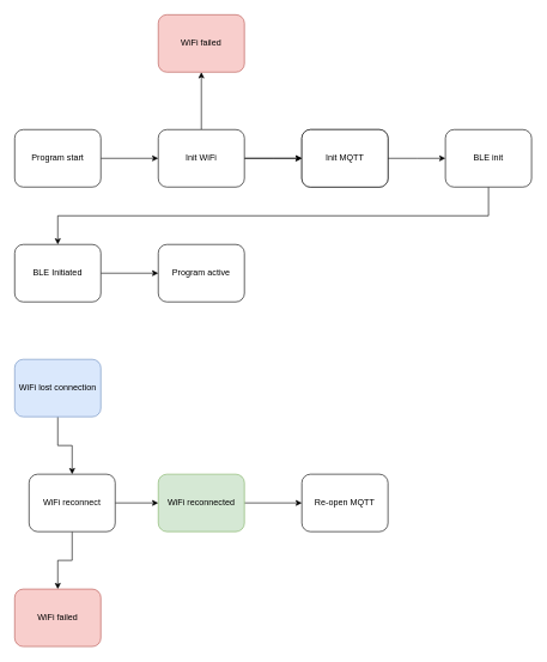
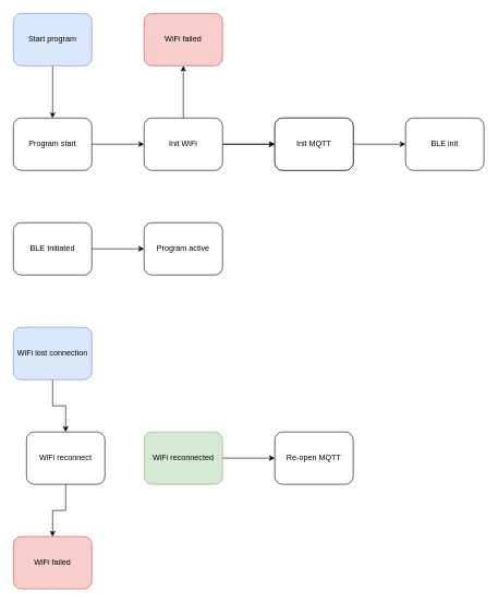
  <mxCell id="0" />
  <mxCell id="1" parent="0" />
+ <mxCell id="2" value="" style="edgeStyle=orthogonalEdgeStyle;rounded=0;orthogonalLoop=1;jettySize=auto;html=1;" parent="1" source="3" target="5" edge="1"><mxGeometry relative="1" as="geometry" /></mxCell>
+ <mxCell id="3" value="Start program" style="rounded=1;whiteSpace=wrap;html=1;fillColor=#dae8fc;strokeColor=#6c8ebf;" parent="1" vertex="1"><mxGeometry x="20" y="20" width="120" height="80" as="geometry" /></mxCell>
  <mxCell id="4" value="" style="edgeStyle=orthogonalEdgeStyle;rounded=0;orthogonalLoop=1;jettySize=auto;html=1;" parent="1" source="5" target="9" edge="1"><mxGeometry relative="1" as="geometry" /></mxCell>
  <mxCell id="5" value="Program start" style="rounded=1;whiteSpace=wrap;html=1;" parent="1" vertex="1"><mxGeometry x="20" y="180" width="120" height="80" as="geometry" /></mxCell>
  <mxCell id="6" value="" style="edgeStyle=orthogonalEdgeStyle;rounded=0;orthogonalLoop=1;jettySize=auto;html=1;" parent="1" source="9" edge="1"><mxGeometry relative="1" as="geometry"><mxPoint x="420" y="220" as="targetPoint" /></mxGeometry></mxCell>
  <mxCell id="7" value="" style="edgeStyle=orthogonalEdgeStyle;rounded=0;orthogonalLoop=1;jettySize=auto;html=1;" parent="1" source="9" target="11" edge="1"><mxGeometry relative="1" as="geometry" /></mxCell>
  <mxCell id="8" value="" style="edgeStyle=orthogonalEdgeStyle;rounded=0;orthogonalLoop=1;jettySize=auto;html=1;" edge="1" parent="1" source="9" target="10"><mxGeometry relative="1" as="geometry" /></mxCell>
  <mxCell id="9" value="Init WiFi" style="rounded=1;whiteSpace=wrap;html=1;" parent="1" vertex="1"><mxGeometry x="220" y="180" width="120" height="80" as="geometry" /></mxCell>
  <mxCell id="10" value="Init WiFi" style="rounded=1;whiteSpace=wrap;html=1;" vertex="1" parent="1"><mxGeometry x="420" y="180" width="120" height="80" as="geometry" /></mxCell>
  <mxCell id="11" value="WiFi failed" style="rounded=1;whiteSpace=wrap;html=1;fillColor=#f8cecc;strokeColor=#b85450;" parent="1" vertex="1"><mxGeometry x="220" y="20" width="120" height="80" as="geometry" /></mxCell>
  <mxCell id="12" style="edgeStyle=orthogonalEdgeStyle;rounded=0;orthogonalLoop=1;jettySize=auto;html=1;exitX=1;exitY=0.5;exitDx=0;exitDy=0;entryX=0;entryY=0.5;entryDx=0;entryDy=0;" edge="1" parent="1" source="13"><mxGeometry relative="1" as="geometry"><mxPoint x="620" y="220" as="targetPoint" /></mxGeometry></mxCell>
  <mxCell id="13" value="Init MQTT" style="rounded=1;whiteSpace=wrap;html=1;" parent="1" vertex="1"><mxGeometry x="420" y="180" width="120" height="80" as="geometry" /></mxCell>
- <mxCell id="14" value="" style="edgeStyle=orthogonalEdgeStyle;rounded=0;orthogonalLoop=1;jettySize=auto;html=1;" parent="1" source="15" target="17" edge="1"><mxGeometry relative="1" as="geometry"><Array as="points"><mxPoint x="680" y="300" /><mxPoint x="80" y="300" /></Array></mxGeometry></mxCell>
  <mxCell id="15" value="BLE init" style="rounded=1;whiteSpace=wrap;html=1;" parent="1" vertex="1"><mxGeometry x="620" y="180" width="120" height="80" as="geometry" /></mxCell>
  <mxCell id="16" value="" style="edgeStyle=orthogonalEdgeStyle;rounded=0;orthogonalLoop=1;jettySize=auto;html=1;" parent="1" source="17" target="18" edge="1"><mxGeometry relative="1" as="geometry" /></mxCell>
  <mxCell id="17" value="BLE Initiated" style="rounded=1;whiteSpace=wrap;html=1;" parent="1" vertex="1"><mxGeometry x="20" y="340" width="120" height="80" as="geometry" /></mxCell>
  <mxCell id="18" value="Program active" style="rounded=1;whiteSpace=wrap;html=1;" parent="1" vertex="1"><mxGeometry x="220" y="340" width="120" height="80" as="geometry" /></mxCell>
  <mxCell id="19" value="" style="edgeStyle=orthogonalEdgeStyle;rounded=0;orthogonalLoop=1;jettySize=auto;html=1;" parent="1" source="20" target="23" edge="1"><mxGeometry relative="1" as="geometry" /></mxCell>
  <mxCell id="20" value="WiFi lost connection" style="rounded=1;whiteSpace=wrap;html=1;fillColor=#dae8fc;strokeColor=#6c8ebf;" parent="1" vertex="1"><mxGeometry x="20" y="500" width="120" height="80" as="geometry" /></mxCell>
- <mxCell id="21" value="" style="edgeStyle=orthogonalEdgeStyle;rounded=0;orthogonalLoop=1;jettySize=auto;html=1;" parent="1" source="23" target="26" edge="1"><mxGeometry relative="1" as="geometry" /></mxCell>
  <mxCell id="22" value="" style="edgeStyle=orthogonalEdgeStyle;rounded=0;orthogonalLoop=1;jettySize=auto;html=1;" parent="1" source="23" target="24" edge="1"><mxGeometry relative="1" as="geometry" /></mxCell>
  <mxCell id="23" value="WiFi reconnect" style="rounded=1;whiteSpace=wrap;html=1;" parent="1" vertex="1"><mxGeometry x="40" y="660" width="120" height="80" as="geometry" /></mxCell>
  <mxCell id="24" value="WiFi failed" style="rounded=1;whiteSpace=wrap;html=1;fillColor=#f8cecc;strokeColor=#b85450;" parent="1" vertex="1"><mxGeometry x="20" y="820" width="120" height="80" as="geometry" /></mxCell>
  <mxCell id="25" value="" style="edgeStyle=orthogonalEdgeStyle;rounded=0;orthogonalLoop=1;jettySize=auto;html=1;" parent="1" source="26" target="27" edge="1"><mxGeometry relative="1" as="geometry" /></mxCell>
  <mxCell id="26" value="WiFi reconnected" style="rounded=1;whiteSpace=wrap;html=1;fillColor=#d5e8d4;strokeColor=#82b366;" parent="1" vertex="1"><mxGeometry x="220" y="660" width="120" height="80" as="geometry" /></mxCell>
  <mxCell id="27" value="Re-open MQTT" style="rounded=1;whiteSpace=wrap;html=1;" parent="1" vertex="1"><mxGeometry x="420" y="660" width="120" height="80" as="geometry" /></mxCell>
